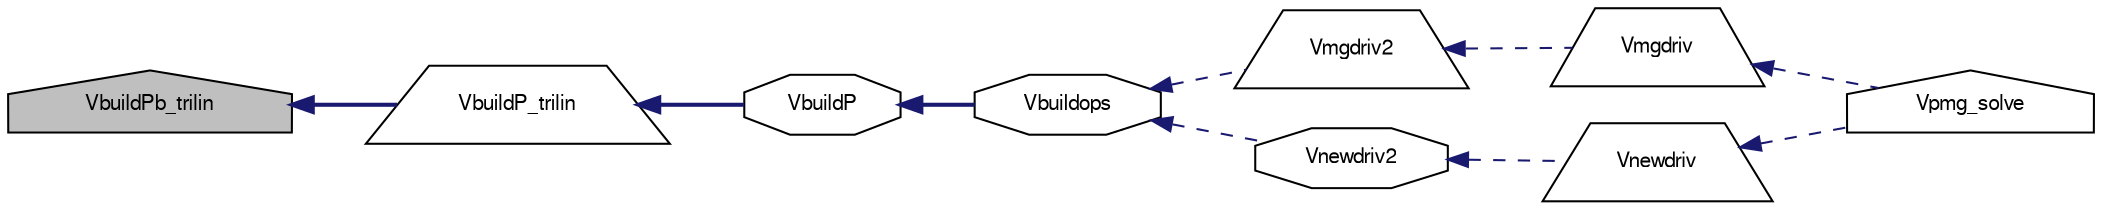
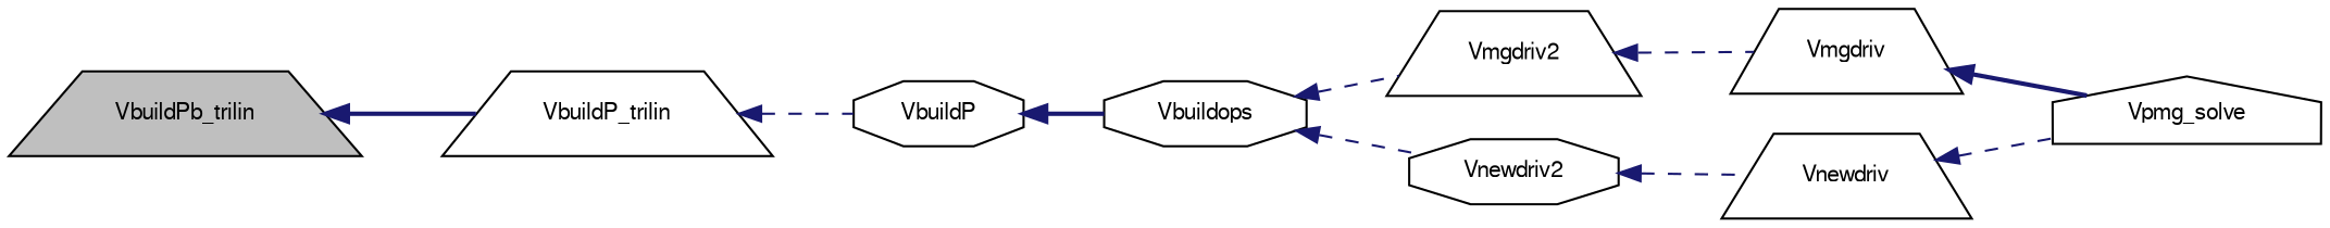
  digraph {
    rankdir=LR
    node [color=black fillcolor=white fontname=FreeSans fontsize=10 shape=trapezium style=filled]
    edge [color=midnightblue dir=back fontname=FreeSans fontsize=10 labelfontname=FreeSans labelfontsize=10 style=dashed]
-   n1 [fillcolor=grey75 fontcolor=black height=0.2 label=VbuildPb_trilin shape=house width=0.4]
+   n1 [fillcolor=grey75 fontcolor=black height=0.2 label=VbuildPb_trilin width=0.4]
    n2 [height=0.2 label=VbuildP_trilin width=0.4]
    n3 [height=0.2 label=VbuildP shape=octagon width=0.4]
    n4 [height=0.2 label=Vbuildops shape=octagon width=0.4]
    n5 [height=0.2 label=Vmgdriv2 width=0.4]
    n6 [height=0.2 label=Vnewdriv2 shape=octagon width=0.4]
    n7 [height=0.2 label=Vmgdriv width=0.4]
    n8 [height=0.2 label=Vnewdriv width=0.4]
    n9 [height=0.2 label=Vpmg_solve shape=house width=0.4]
    n1 -> n2 [style=bold]
-   n2 -> n3 [style=bold]
+   n2 -> n3
    n3 -> n4 [style=bold]
    n4 -> n5
    n4 -> n6
    n5 -> n7
    n6 -> n8
-   n7 -> n9
+   n7 -> n9 [style=bold]
    n8 -> n9
  }
